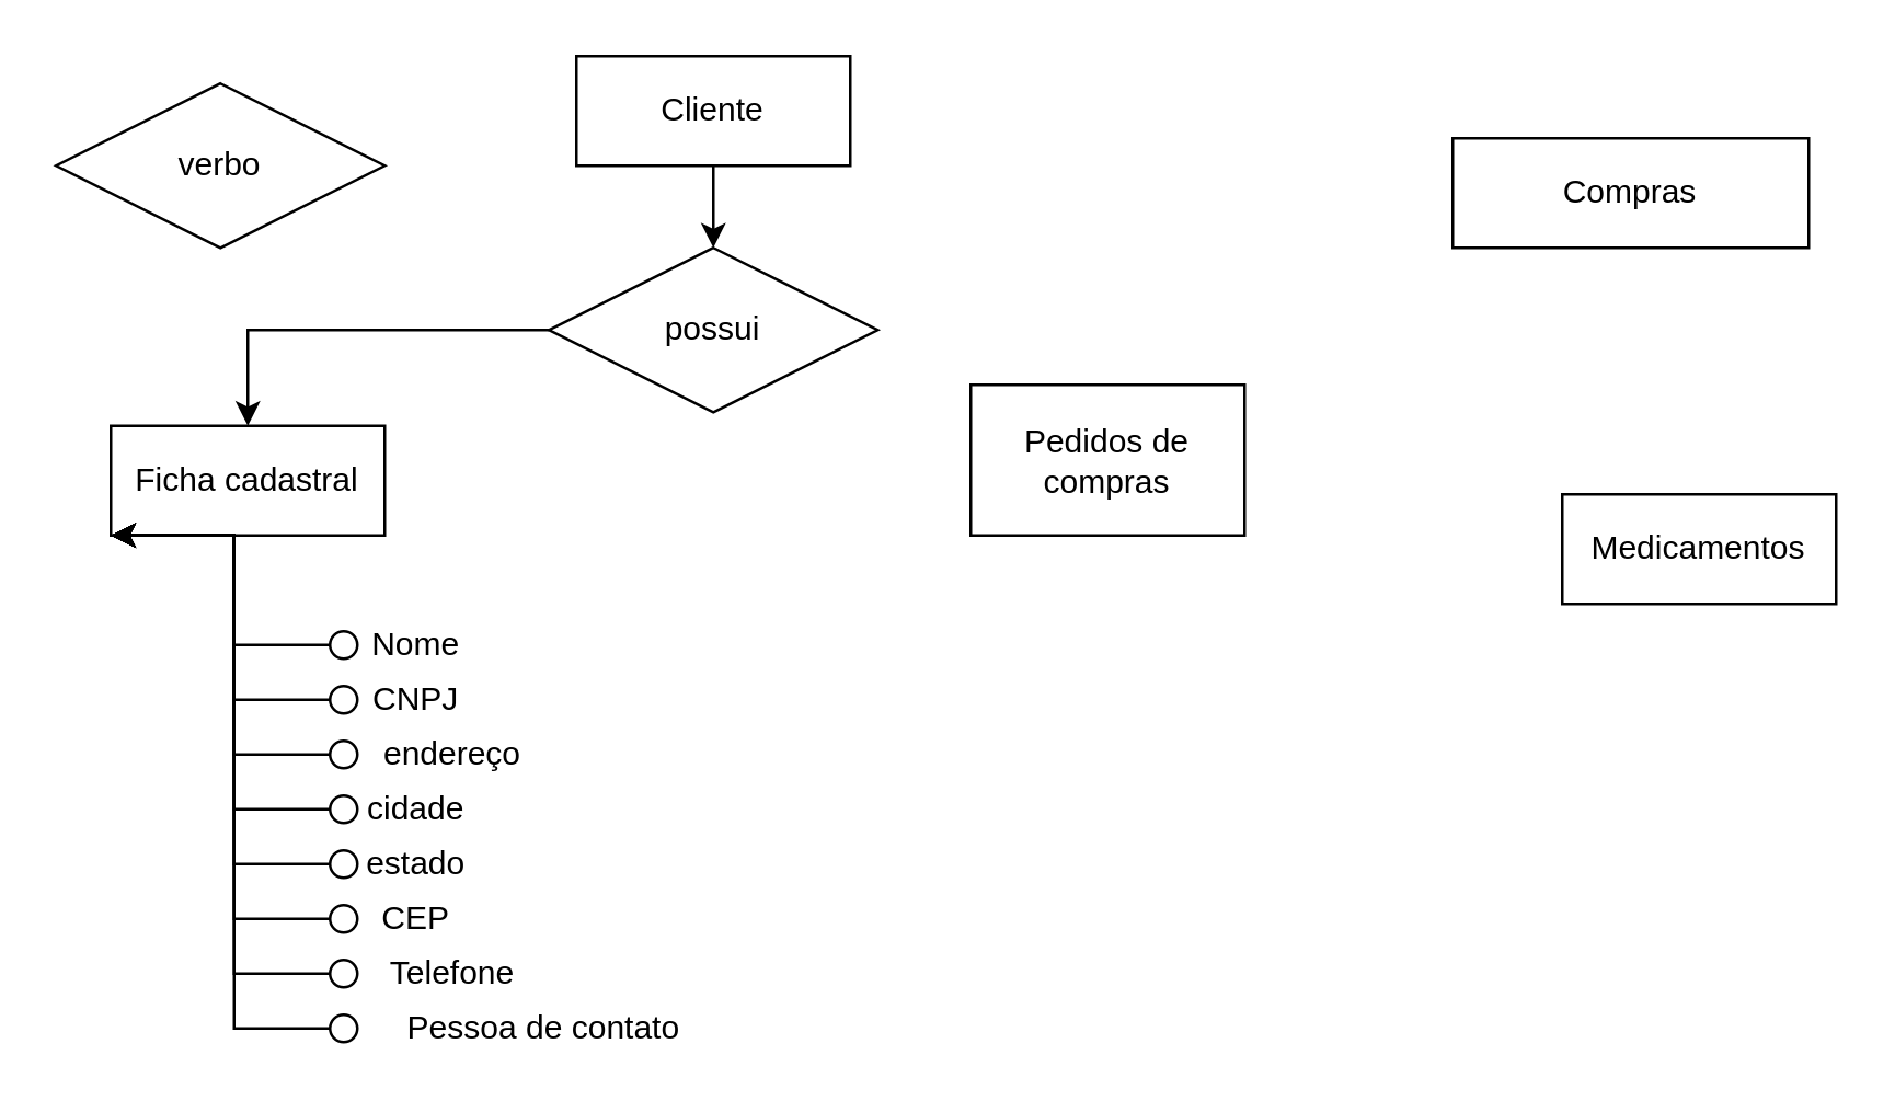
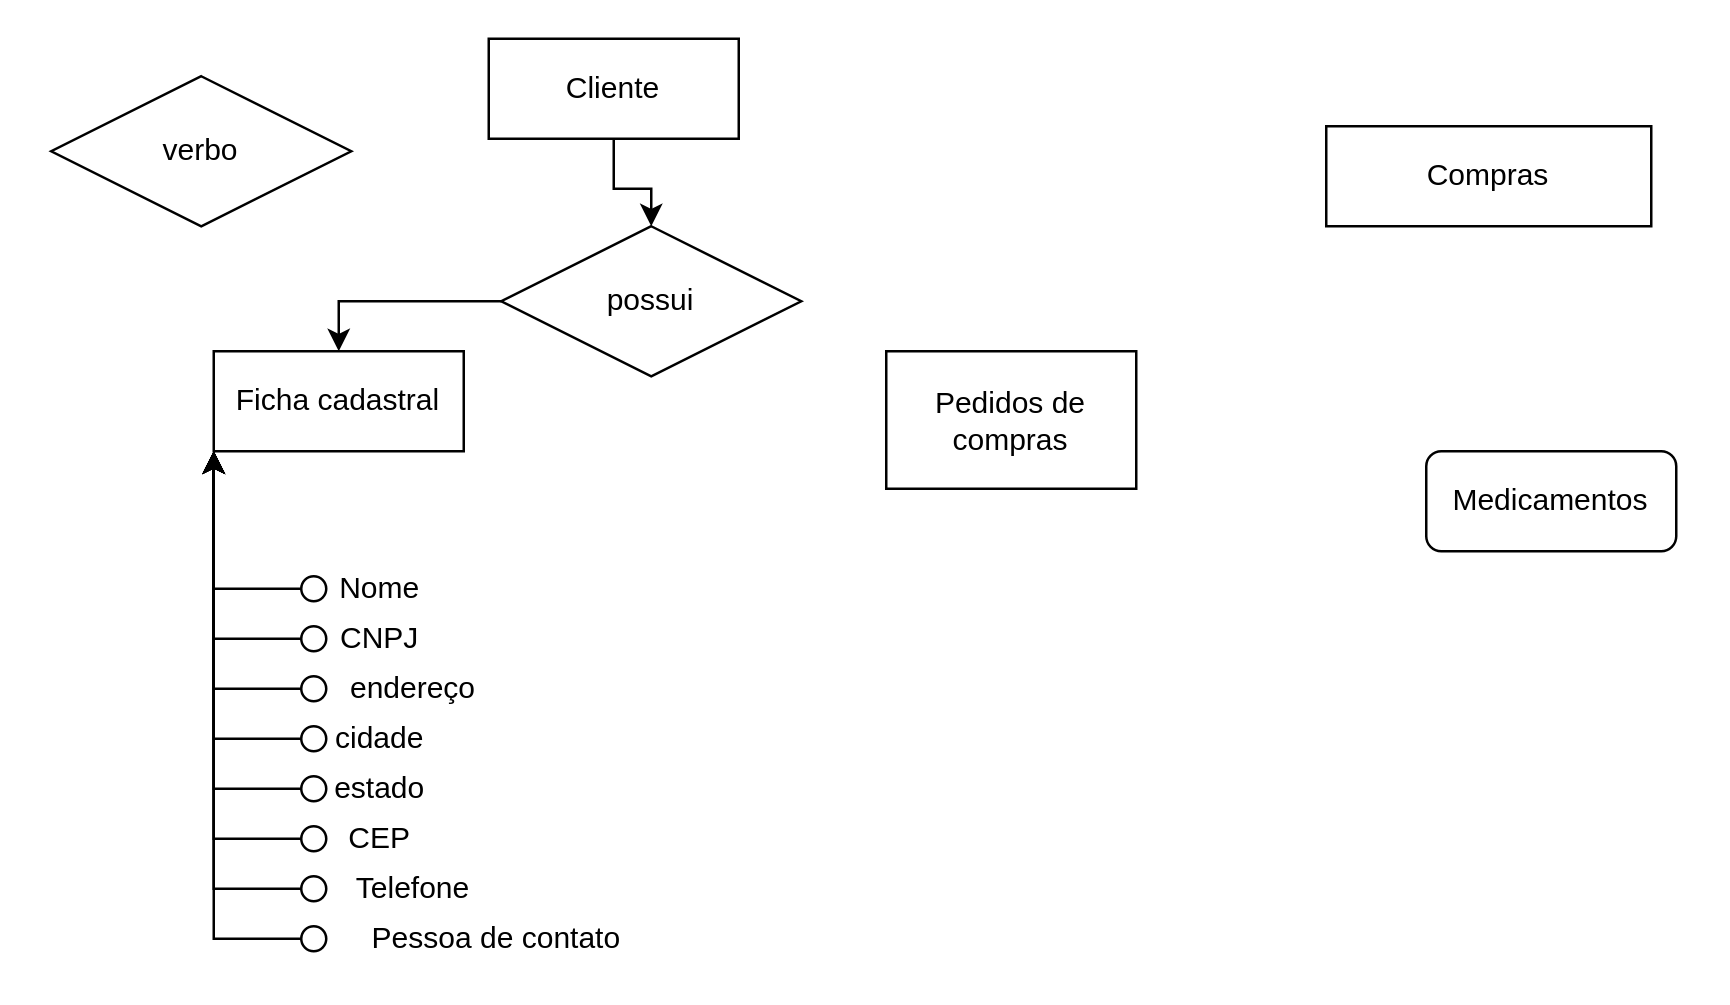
  <mxCell id="0" />
  <mxCell id="1" parent="0" />
  <mxCell id="2" value="verbo" style="shape=rhombus;perimeter=rhombusPerimeter;whiteSpace=wrap;html=1;align=center;" vertex="1" parent="1"><mxGeometry x="20" y="30" width="120" height="60" as="geometry" /></mxCell>
  <mxCell id="3" value="Pedidos de compras" style="whiteSpace=wrap;html=1;align=center;" vertex="1" parent="1"><mxGeometry x="354" y="140" width="100" height="55" as="geometry" /></mxCell>
  <mxCell id="4" value="Compras" style="whiteSpace=wrap;html=1;align=center;" vertex="1" parent="1"><mxGeometry x="530" y="50" width="130" height="40" as="geometry" /></mxCell>
- <mxCell id="5" value="Ficha cadastral" style="whiteSpace=wrap;html=1;align=center;" vertex="1" parent="1"><mxGeometry x="40" y="155" width="100" height="40" as="geometry" /></mxCell>
- <mxCell id="6" value="Medicamentos" style="whiteSpace=wrap;html=1;align=center;" vertex="1" parent="1"><mxGeometry x="570" y="180" width="100" height="40" as="geometry" /></mxCell>
+ <mxCell id="5" value="Ficha cadastral" style="whiteSpace=wrap;html=1;align=center;" vertex="1" parent="1"><mxGeometry x="85" y="140" width="100" height="40" as="geometry" /></mxCell>
+ <mxCell id="6" value="Medicamentos" style="whiteSpace=wrap;html=1;align=center;rounded=1;" vertex="1" parent="1"><mxGeometry x="570" y="180" width="100" height="40" as="geometry" /></mxCell>
  <mxCell id="7" style="edgeStyle=orthogonalEdgeStyle;rounded=0;orthogonalLoop=1;jettySize=auto;html=1;entryX=0.5;entryY=0;entryDx=0;entryDy=0;" edge="1" parent="1" source="8" target="5"><mxGeometry relative="1" as="geometry" /></mxCell>
  <mxCell id="8" value="possui" style="shape=rhombus;perimeter=rhombusPerimeter;whiteSpace=wrap;html=1;align=center;" vertex="1" parent="1"><mxGeometry x="200" y="90" width="120" height="60" as="geometry" /></mxCell>
  <mxCell id="9" style="edgeStyle=orthogonalEdgeStyle;rounded=0;orthogonalLoop=1;jettySize=auto;html=1;entryX=0.5;entryY=0;entryDx=0;entryDy=0;" edge="1" parent="1" source="10" target="8"><mxGeometry relative="1" as="geometry" /></mxCell>
- <mxCell id="10" value="Cliente" style="whiteSpace=wrap;html=1;align=center;" vertex="1" parent="1"><mxGeometry x="210" y="20" width="100" height="40" as="geometry" /></mxCell>
+ <mxCell id="10" value="Cliente" style="whiteSpace=wrap;html=1;align=center;" vertex="1" parent="1"><mxGeometry x="195" y="15" width="100" height="40" as="geometry" /></mxCell>
  <mxCell id="11" style="edgeStyle=orthogonalEdgeStyle;rounded=0;orthogonalLoop=1;jettySize=auto;html=1;entryX=0;entryY=1;entryDx=0;entryDy=0;" edge="1" parent="1" source="12" target="5"><mxGeometry relative="1" as="geometry"><Array as="points"><mxPoint x="85" y="235" /></Array></mxGeometry></mxCell>
  <mxCell id="12" value="&lt;div&gt;&lt;span style=&quot;background-color: initial; white-space: pre;&quot;&gt;&lt;span style=&quot;white-space: pre;&quot;&gt;&#09;&lt;/span&gt;&#09;&lt;/span&gt;&lt;span style=&quot;background-color: initial;&quot;&gt;Nome&lt;/span&gt;&lt;br&gt;&lt;/div&gt;" style="ellipse;whiteSpace=wrap;html=1;align=center;" vertex="1" parent="1"><mxGeometry x="120" y="230" width="10" height="10" as="geometry" /></mxCell>
  <mxCell id="13" style="edgeStyle=orthogonalEdgeStyle;rounded=0;orthogonalLoop=1;jettySize=auto;html=1;entryX=0;entryY=1;entryDx=0;entryDy=0;" edge="1" parent="1" source="14" target="5"><mxGeometry relative="1" as="geometry"><Array as="points"><mxPoint x="85" y="255" /></Array></mxGeometry></mxCell>
  <mxCell id="14" value="&lt;div&gt;&lt;span style=&quot;background-color: initial; white-space: pre;&quot;&gt;&lt;span style=&quot;white-space: pre;&quot;&gt;&#09;&lt;/span&gt;&#09;CNPJ&lt;/span&gt;&lt;br&gt;&lt;/div&gt;" style="ellipse;whiteSpace=wrap;html=1;align=center;" vertex="1" parent="1"><mxGeometry x="120" y="250" width="10" height="10" as="geometry" /></mxCell>
  <mxCell id="15" style="edgeStyle=orthogonalEdgeStyle;rounded=0;orthogonalLoop=1;jettySize=auto;html=1;entryX=0;entryY=1;entryDx=0;entryDy=0;" edge="1" parent="1" source="16" target="5"><mxGeometry relative="1" as="geometry"><Array as="points"><mxPoint x="85" y="275" /></Array></mxGeometry></mxCell>
  <mxCell id="16" value="&lt;div&gt;&lt;span style=&quot;white-space: pre;&quot;&gt;&lt;span style=&quot;white-space: pre;&quot;&gt;&#09;&lt;/span&gt;&#09;&lt;/span&gt;&lt;span style=&quot;white-space: pre;&quot;&gt;&#09;&lt;/span&gt;endereço&lt;br&gt;&lt;/div&gt;" style="ellipse;whiteSpace=wrap;html=1;align=center;" vertex="1" parent="1"><mxGeometry x="120" y="270" width="10" height="10" as="geometry" /></mxCell>
  <mxCell id="17" style="edgeStyle=orthogonalEdgeStyle;rounded=0;orthogonalLoop=1;jettySize=auto;html=1;entryX=0;entryY=1;entryDx=0;entryDy=0;" edge="1" parent="1" source="18" target="5"><mxGeometry relative="1" as="geometry"><Array as="points"><mxPoint x="85" y="335" /></Array></mxGeometry></mxCell>
  <mxCell id="18" value="&lt;div&gt;&lt;span style=&quot;background-color: initial; white-space: pre;&quot;&gt;&lt;span style=&quot;white-space: pre;&quot;&gt;&#09;&lt;/span&gt;&#09;CEP&lt;/span&gt;&lt;br&gt;&lt;/div&gt;" style="ellipse;whiteSpace=wrap;html=1;align=center;" vertex="1" parent="1"><mxGeometry x="120" y="330" width="10" height="10" as="geometry" /></mxCell>
  <mxCell id="19" style="edgeStyle=orthogonalEdgeStyle;rounded=0;orthogonalLoop=1;jettySize=auto;html=1;entryX=0;entryY=1;entryDx=0;entryDy=0;" edge="1" parent="1" source="20" target="5"><mxGeometry relative="1" as="geometry"><Array as="points"><mxPoint x="85" y="315" /></Array></mxGeometry></mxCell>
  <mxCell id="20" value="&lt;div&gt;&lt;span style=&quot;background-color: initial; white-space: pre;&quot;&gt;&lt;span style=&quot;white-space: pre;&quot;&gt;&#09;&lt;/span&gt;&#09;estado&lt;/span&gt;&lt;br&gt;&lt;/div&gt;" style="ellipse;whiteSpace=wrap;html=1;align=center;" vertex="1" parent="1"><mxGeometry x="120" y="310" width="10" height="10" as="geometry" /></mxCell>
  <mxCell id="21" style="edgeStyle=orthogonalEdgeStyle;rounded=0;orthogonalLoop=1;jettySize=auto;html=1;entryX=0;entryY=1;entryDx=0;entryDy=0;" edge="1" parent="1" source="22" target="5"><mxGeometry relative="1" as="geometry"><Array as="points"><mxPoint x="85" y="295" /></Array></mxGeometry></mxCell>
  <mxCell id="22" value="&lt;div&gt;&lt;span style=&quot;background-color: initial; white-space: pre;&quot;&gt;&lt;span style=&quot;white-space: pre;&quot;&gt;&#09;&lt;/span&gt;&#09;cidade&lt;/span&gt;&lt;br&gt;&lt;/div&gt;" style="ellipse;whiteSpace=wrap;html=1;align=center;" vertex="1" parent="1"><mxGeometry x="120" y="290" width="10" height="10" as="geometry" /></mxCell>
  <mxCell id="23" style="edgeStyle=orthogonalEdgeStyle;rounded=0;orthogonalLoop=1;jettySize=auto;html=1;entryX=0;entryY=1;entryDx=0;entryDy=0;" edge="1" parent="1" source="24" target="5"><mxGeometry relative="1" as="geometry"><Array as="points"><mxPoint x="85" y="375" /></Array></mxGeometry></mxCell>
  <mxCell id="24" value="&lt;blockquote style=&quot;margin: 0 0 0 40px; border: none; padding: 0px;&quot;&gt;&lt;div&gt;&lt;span style=&quot;background-color: initial; white-space: pre;&quot;&gt;&lt;span style=&quot;white-space: pre;&quot;&gt;&lt;span style=&quot;white-space: pre;&quot;&gt;&#09;&lt;/span&gt;&lt;span style=&quot;white-space: pre;&quot;&gt;&#09;&lt;/span&gt;&#09;&lt;/span&gt;&#09;Pessoa de contato&lt;/span&gt;&lt;/div&gt;&lt;/blockquote&gt;" style="ellipse;whiteSpace=wrap;html=1;align=center;" vertex="1" parent="1"><mxGeometry x="120" y="370" width="10" height="10" as="geometry" /></mxCell>
  <mxCell id="25" style="edgeStyle=orthogonalEdgeStyle;rounded=0;orthogonalLoop=1;jettySize=auto;html=1;entryX=0;entryY=1;entryDx=0;entryDy=0;" edge="1" parent="1" source="26" target="5"><mxGeometry relative="1" as="geometry"><Array as="points"><mxPoint x="85" y="355" /></Array></mxGeometry></mxCell>
  <mxCell id="26" value="&lt;div&gt;&lt;span style=&quot;background-color: initial; white-space: pre;&quot;&gt;&lt;span style=&quot;white-space: pre;&quot;&gt;&lt;span style=&quot;white-space: pre;&quot;&gt;&#09;&lt;/span&gt;&#09;&lt;/span&gt;&#09;Telefone&lt;/span&gt;&lt;br&gt;&lt;/div&gt;" style="ellipse;whiteSpace=wrap;html=1;align=center;" vertex="1" parent="1"><mxGeometry x="120" y="350" width="10" height="10" as="geometry" /></mxCell>
